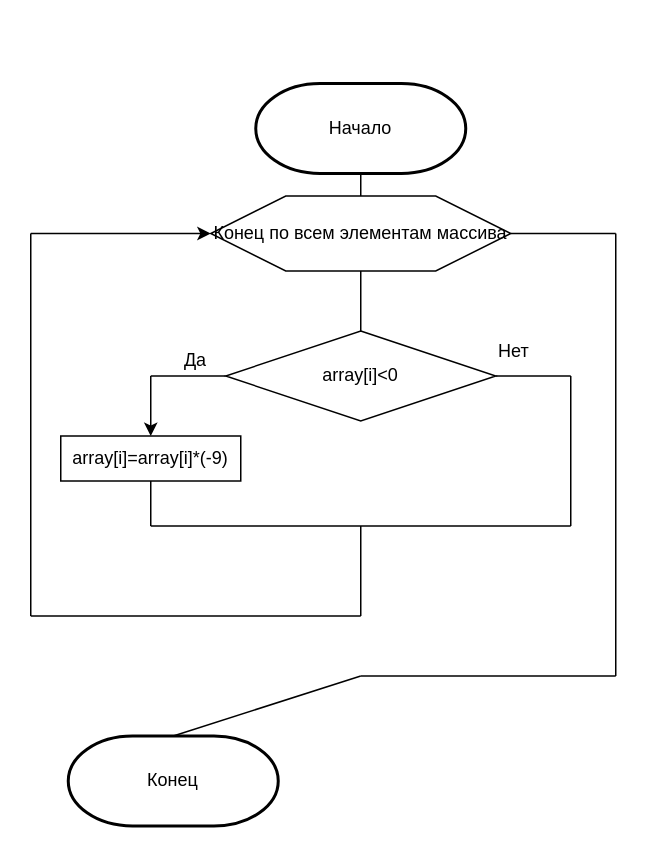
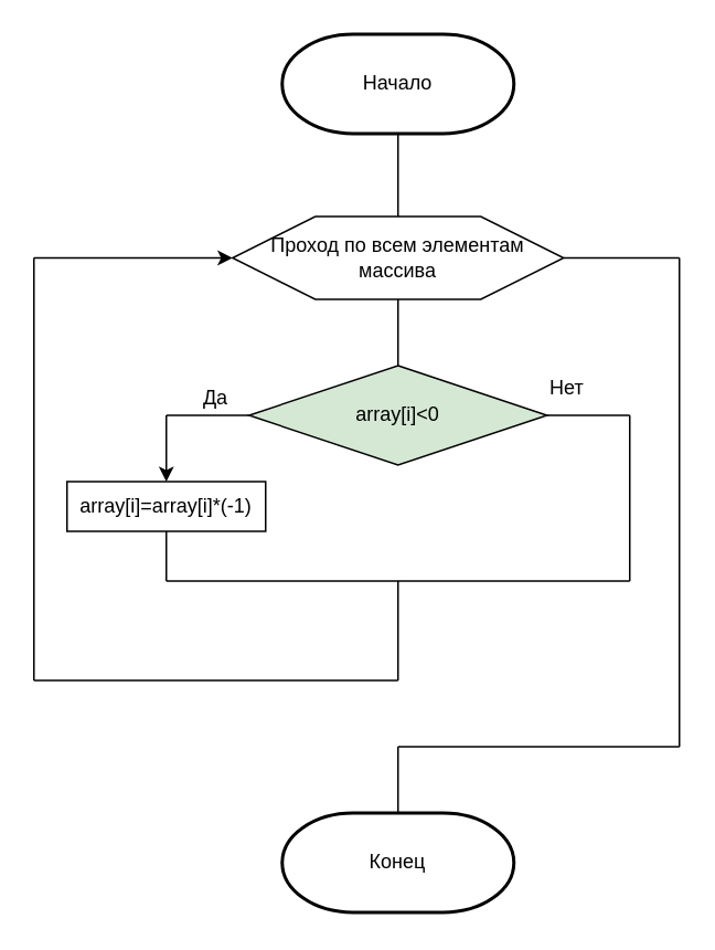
  <mxCell id="0" />
  <mxCell id="1" parent="0" />
- <mxCell id="2" value="Начало" style="strokeWidth=2;html=1;shape=mxgraph.flowchart.terminator;whiteSpace=wrap;" parent="1" vertex="1"><mxGeometry x="170" y="55" width="140" height="60" as="geometry" /></mxCell>
+ <mxCell id="2" value="Начало" style="strokeWidth=2;html=1;shape=mxgraph.flowchart.terminator;whiteSpace=wrap;" parent="1" vertex="1"><mxGeometry x="170" y="20" width="140" height="60" as="geometry" /></mxCell>
  <mxCell id="3" value="" style="endArrow=none;html=1;entryX=0.5;entryY=1;entryDx=0;entryDy=0;entryPerimeter=0;" parent="1" target="2" edge="1"><mxGeometry width="50" height="50" relative="1" as="geometry"><mxPoint x="240" y="250" as="sourcePoint" /><mxPoint x="282" y="160" as="targetPoint" /></mxGeometry></mxCell>
- <mxCell id="4" value="Конец" style="strokeWidth=2;html=1;shape=mxgraph.flowchart.terminator;whiteSpace=wrap;" parent="1" vertex="1"><mxGeometry x="45" y="490.001" width="140" height="60" as="geometry" /></mxCell>
- <mxCell id="5" value="Конец по всем элементам массива" style="shape=hexagon;perimeter=hexagonPerimeter2;whiteSpace=wrap;html=1;" vertex="1" parent="1"><mxGeometry x="140" y="130" width="200" height="50" as="geometry" /></mxCell>
- <mxCell id="6" value="array[i]&amp;lt;0" style="rhombus;whiteSpace=wrap;html=1;" vertex="1" parent="1"><mxGeometry x="150" y="220" width="180" height="60" as="geometry" /></mxCell>
+ <mxCell id="4" value="Конец" style="strokeWidth=2;html=1;shape=mxgraph.flowchart.terminator;whiteSpace=wrap;" parent="1" vertex="1"><mxGeometry x="170" y="490.001" width="140" height="60" as="geometry" /></mxCell>
+ <mxCell id="5" value="Проход по всем элементам массива" style="shape=hexagon;perimeter=hexagonPerimeter2;whiteSpace=wrap;html=1;" vertex="1" parent="1"><mxGeometry x="140" y="130" width="200" height="50" as="geometry" /></mxCell>
+ <mxCell id="6" value="array[i]&amp;lt;0" style="rhombus;whiteSpace=wrap;html=1;fillColor=#d5e8d4;" vertex="1" parent="1"><mxGeometry x="150" y="220" width="180" height="60" as="geometry" /></mxCell>
  <mxCell id="7" value="" style="endArrow=none;html=1;entryX=0;entryY=0.5;entryDx=0;entryDy=0;" edge="1" parent="1" target="6"><mxGeometry width="50" height="50" relative="1" as="geometry"><mxPoint x="100" y="250" as="sourcePoint" /><mxPoint x="140" y="230" as="targetPoint" /></mxGeometry></mxCell>
  <mxCell id="8" value="" style="endArrow=classic;html=1;" edge="1" parent="1"><mxGeometry width="50" height="50" relative="1" as="geometry"><mxPoint x="100" y="250" as="sourcePoint" /><mxPoint x="100" y="290" as="targetPoint" /></mxGeometry></mxCell>
- <mxCell id="9" value="array[i]=array[i]*(-9)" style="rounded=0;whiteSpace=wrap;html=1;" vertex="1" parent="1"><mxGeometry x="40" y="290" width="120" height="30" as="geometry" /></mxCell>
+ <mxCell id="9" value="array[i]=array[i]*(-1)" style="rounded=0;whiteSpace=wrap;html=1;" vertex="1" parent="1"><mxGeometry x="40" y="290" width="120" height="30" as="geometry" /></mxCell>
  <mxCell id="10" value="Да" style="text;html=1;strokeColor=none;fillColor=none;align=center;verticalAlign=middle;whiteSpace=wrap;rounded=0;" vertex="1" parent="1"><mxGeometry x="110" y="230" width="40" height="20" as="geometry" /></mxCell>
  <mxCell id="11" value="Нет" style="text;html=1;" vertex="1" parent="1"><mxGeometry x="330" y="220" width="30" height="30" as="geometry" /></mxCell>
  <mxCell id="12" value="" style="endArrow=none;html=1;entryX=0;entryY=0.5;entryDx=0;entryDy=0;" edge="1" parent="1"><mxGeometry width="50" height="50" relative="1" as="geometry"><mxPoint x="330" y="250" as="sourcePoint" /><mxPoint x="380" y="250" as="targetPoint" /></mxGeometry></mxCell>
  <mxCell id="13" value="" style="endArrow=none;html=1;" edge="1" parent="1"><mxGeometry width="50" height="50" relative="1" as="geometry"><mxPoint x="380" y="350" as="sourcePoint" /><mxPoint x="380" y="250" as="targetPoint" /></mxGeometry></mxCell>
  <mxCell id="14" value="" style="endArrow=none;html=1;entryX=0.5;entryY=1;entryDx=0;entryDy=0;" edge="1" parent="1" target="9"><mxGeometry width="50" height="50" relative="1" as="geometry"><mxPoint x="100" y="350" as="sourcePoint" /><mxPoint x="130" y="370" as="targetPoint" /></mxGeometry></mxCell>
  <mxCell id="15" value="" style="endArrow=none;html=1;" edge="1" parent="1"><mxGeometry width="50" height="50" relative="1" as="geometry"><mxPoint x="100" y="350" as="sourcePoint" /><mxPoint x="380" y="350" as="targetPoint" /></mxGeometry></mxCell>
  <mxCell id="16" value="" style="endArrow=none;html=1;" edge="1" parent="1"><mxGeometry width="50" height="50" relative="1" as="geometry"><mxPoint x="240" y="410" as="sourcePoint" /><mxPoint x="240" y="350" as="targetPoint" /></mxGeometry></mxCell>
  <mxCell id="17" value="" style="endArrow=none;html=1;" edge="1" parent="1"><mxGeometry width="50" height="50" relative="1" as="geometry"><mxPoint x="20" y="410" as="sourcePoint" /><mxPoint x="240" y="410" as="targetPoint" /></mxGeometry></mxCell>
  <mxCell id="18" value="" style="endArrow=none;html=1;" edge="1" parent="1"><mxGeometry width="50" height="50" relative="1" as="geometry"><mxPoint x="20" y="155" as="sourcePoint" /><mxPoint x="20" y="410" as="targetPoint" /></mxGeometry></mxCell>
  <mxCell id="19" value="" style="endArrow=classic;html=1;entryX=0;entryY=0.5;entryDx=0;entryDy=0;" edge="1" parent="1" target="5"><mxGeometry width="50" height="50" relative="1" as="geometry"><mxPoint x="20" y="155" as="sourcePoint" /><mxPoint x="100" y="160" as="targetPoint" /></mxGeometry></mxCell>
  <mxCell id="20" value="" style="endArrow=none;html=1;entryX=1;entryY=0.5;entryDx=0;entryDy=0;" edge="1" parent="1" target="5"><mxGeometry width="50" height="50" relative="1" as="geometry"><mxPoint x="410" y="155" as="sourcePoint" /><mxPoint x="500" y="180" as="targetPoint" /></mxGeometry></mxCell>
  <mxCell id="21" value="" style="endArrow=none;html=1;" edge="1" parent="1"><mxGeometry width="50" height="50" relative="1" as="geometry"><mxPoint x="410" y="155" as="sourcePoint" /><mxPoint x="410" y="450" as="targetPoint" /></mxGeometry></mxCell>
  <mxCell id="22" value="" style="endArrow=none;html=1;" edge="1" parent="1"><mxGeometry width="50" height="50" relative="1" as="geometry"><mxPoint x="240" y="450" as="sourcePoint" /><mxPoint x="410" y="450" as="targetPoint" /></mxGeometry></mxCell>
  <mxCell id="23" value="" style="endArrow=none;html=1;exitX=0.5;exitY=0;exitDx=0;exitDy=0;exitPerimeter=0;" edge="1" parent="1" source="4"><mxGeometry width="50" height="50" relative="1" as="geometry"><mxPoint x="180" y="470" as="sourcePoint" /><mxPoint x="240" y="450" as="targetPoint" /></mxGeometry></mxCell>
